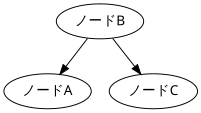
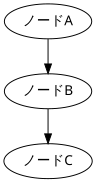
  digraph {
    fontname="Noto Sans"
    node [fontname="Noto Sans"]
    edge [fontname="Noto Sans"]
    n1 [height=0.5 label="ノードA" width=1.2457]
    n2 [height=0.5 label="ノードB" width=1.2457]
    n3 [height=0.5 label="ノードC" width=1.2638]
-   n2 -> n1
+   n1 -> n2
    n2 -> n3
  }
